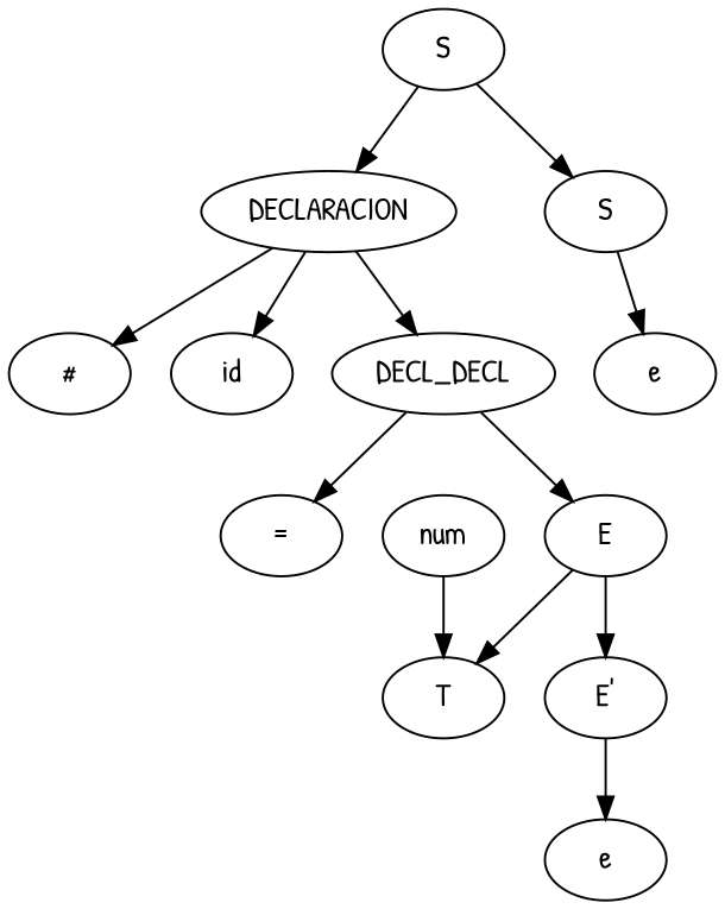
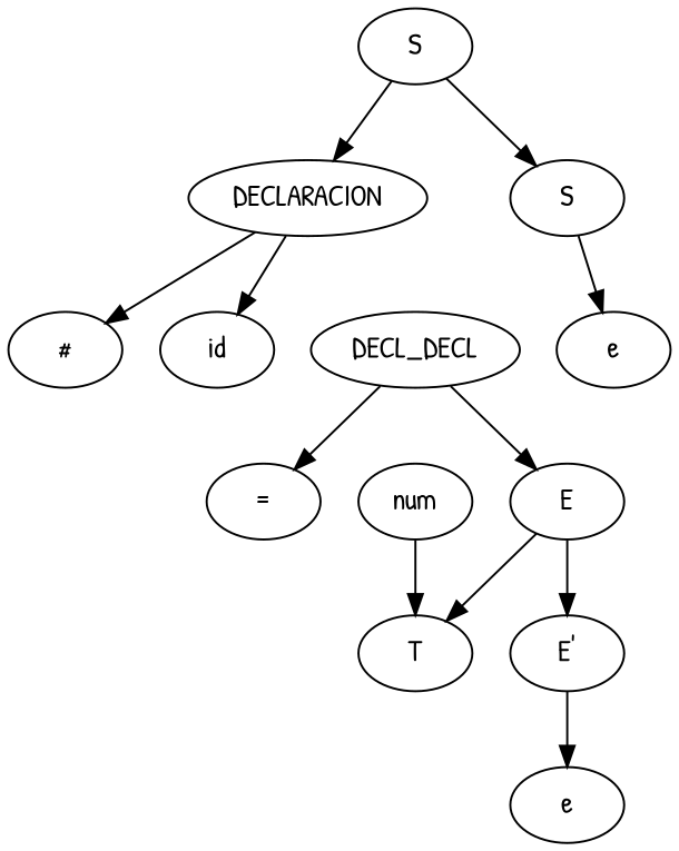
  digraph {
    fontname="Patrick Hand"
    node [fontname="Patrick Hand" shape=ellipse]
    edge [fontname="Patrick Hand"]
    n1 [label=S]
    n2 [label=DECLARACION]
    n3 [label=S]
    n4 [label="#"]
    n5 [label=id]
    n6 [label=DECL_DECL]
    n7 [label=e]
    n8 [label="="]
    n9 [label=E]
    n10 [label=T]
    n11 [label="E'"]
    n12 [label=e]
    n13 [label=num]
    n1 -> n2
    n1 -> n3
    n2 -> n4
    n2 -> n5
-   n2 -> n6
    n3 -> n7
    n6 -> n8
    n6 -> n9
    n9 -> n10
    n9 -> n11
    n11 -> n12
    n13 -> n10
  }
